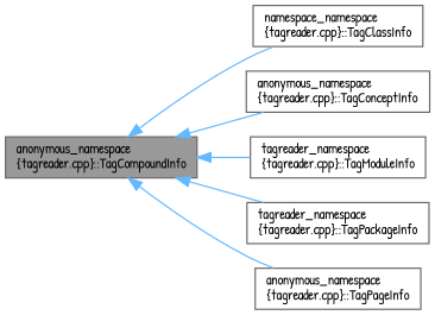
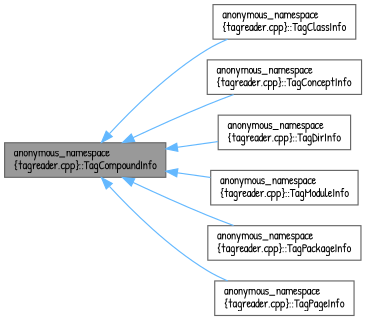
  digraph {
    fontname="Patrick Hand"
    rankdir=LR
    node [color=gray40 fillcolor=white fontname="Patrick Hand" fontsize=10 shape=box style=filled]
    edge [color=steelblue1 dir=back fontname="Patrick Hand" fontsize=10 labelfontname=Helvetica labelfontsize=10 style=solid]
    n1 [fillcolor=grey60 fontcolor=black height=0.2 label="anonymous_namespace\l\{tagreader.cpp\}::TagCompoundInfo" width=0.4]
-   n2 [height=0.2 label="namespace_namespace\l\{tagreader.cpp\}::TagClassInfo" width=0.4]
+   n2 [height=0.2 label="anonymous_namespace\l\{tagreader.cpp\}::TagClassInfo" width=0.4]
    n3 [height=0.2 label="anonymous_namespace\l\{tagreader.cpp\}::TagConceptInfo" width=0.4]
-   n5 [height=0.2 label="tagreader_namespace\l\{tagreader.cpp\}::TagModuleInfo" width=0.4]
-   n6 [height=0.2 label="tagreader_namespace\l\{tagreader.cpp\}::TagPackageInfo" width=0.4]
+   n4 [height=0.2 label="anonymous_namespace\l\{tagreader.cpp\}::TagDirInfo" width=0.4]
+   n5 [height=0.2 label="anonymous_namespace\l\{tagreader.cpp\}::TagModuleInfo" width=0.4]
+   n6 [height=0.2 label="anonymous_namespace\l\{tagreader.cpp\}::TagPackageInfo" width=0.4]
    n7 [height=0.2 label="anonymous_namespace\l\{tagreader.cpp\}::TagPageInfo" width=0.4]
    n1 -> n2
    n1 -> n3
+   n1 -> n4
    n1 -> n5
    n1 -> n6
    n1 -> n7
  }
